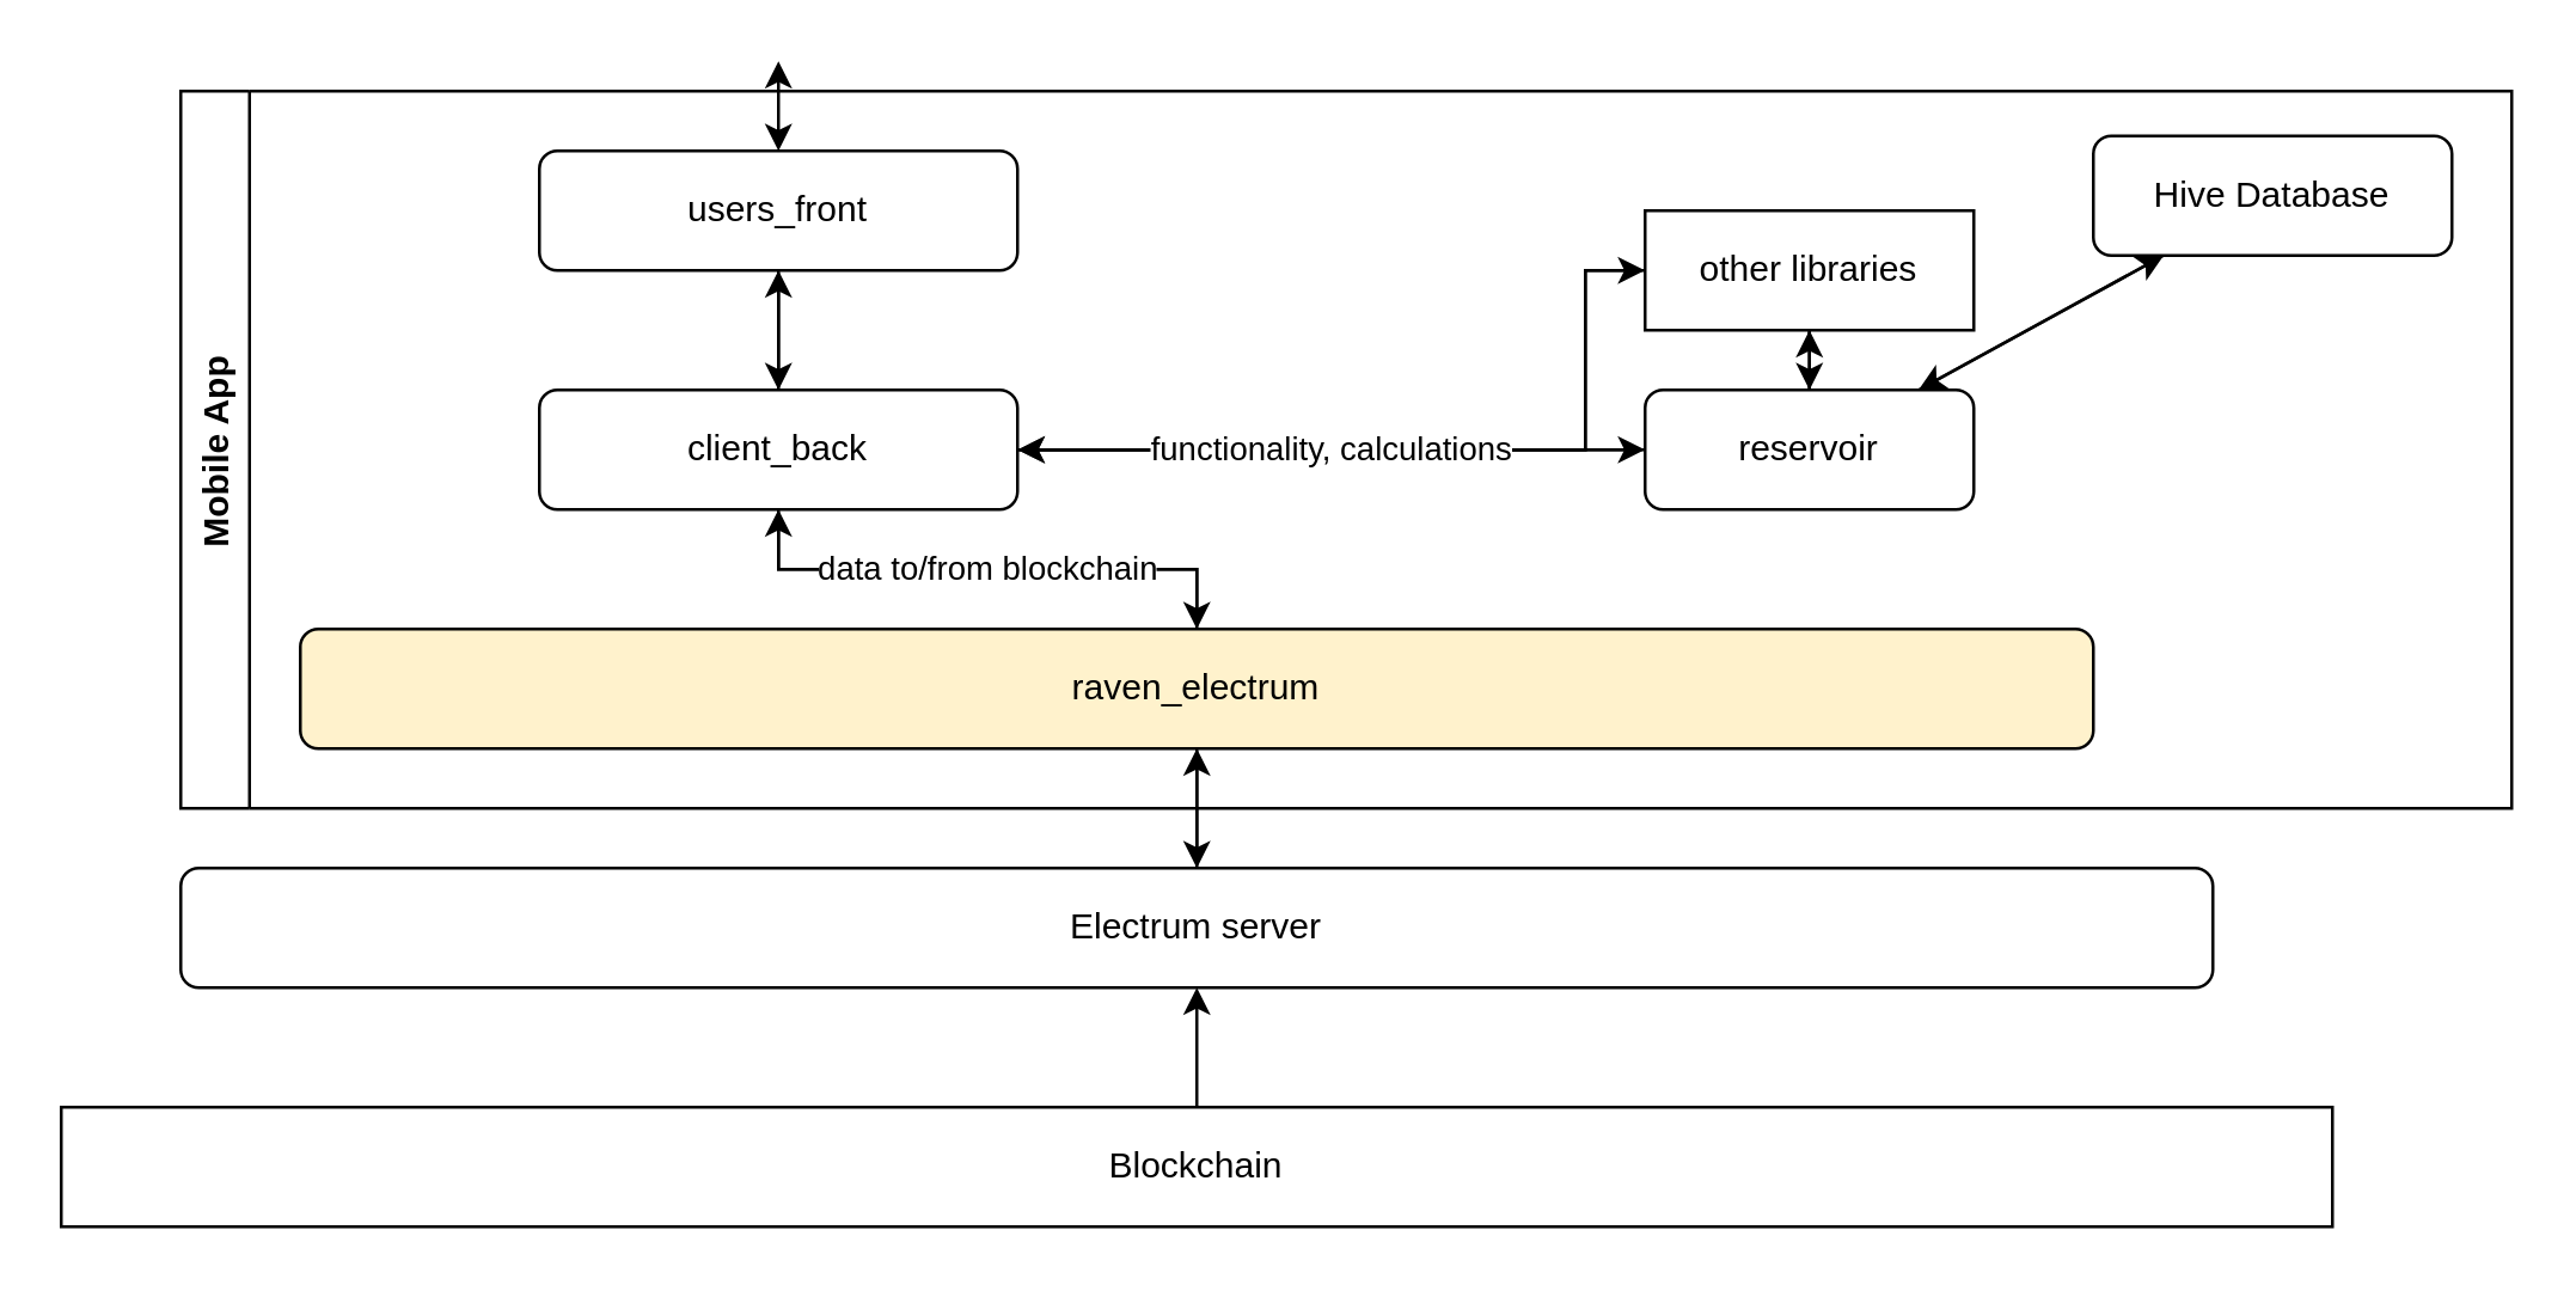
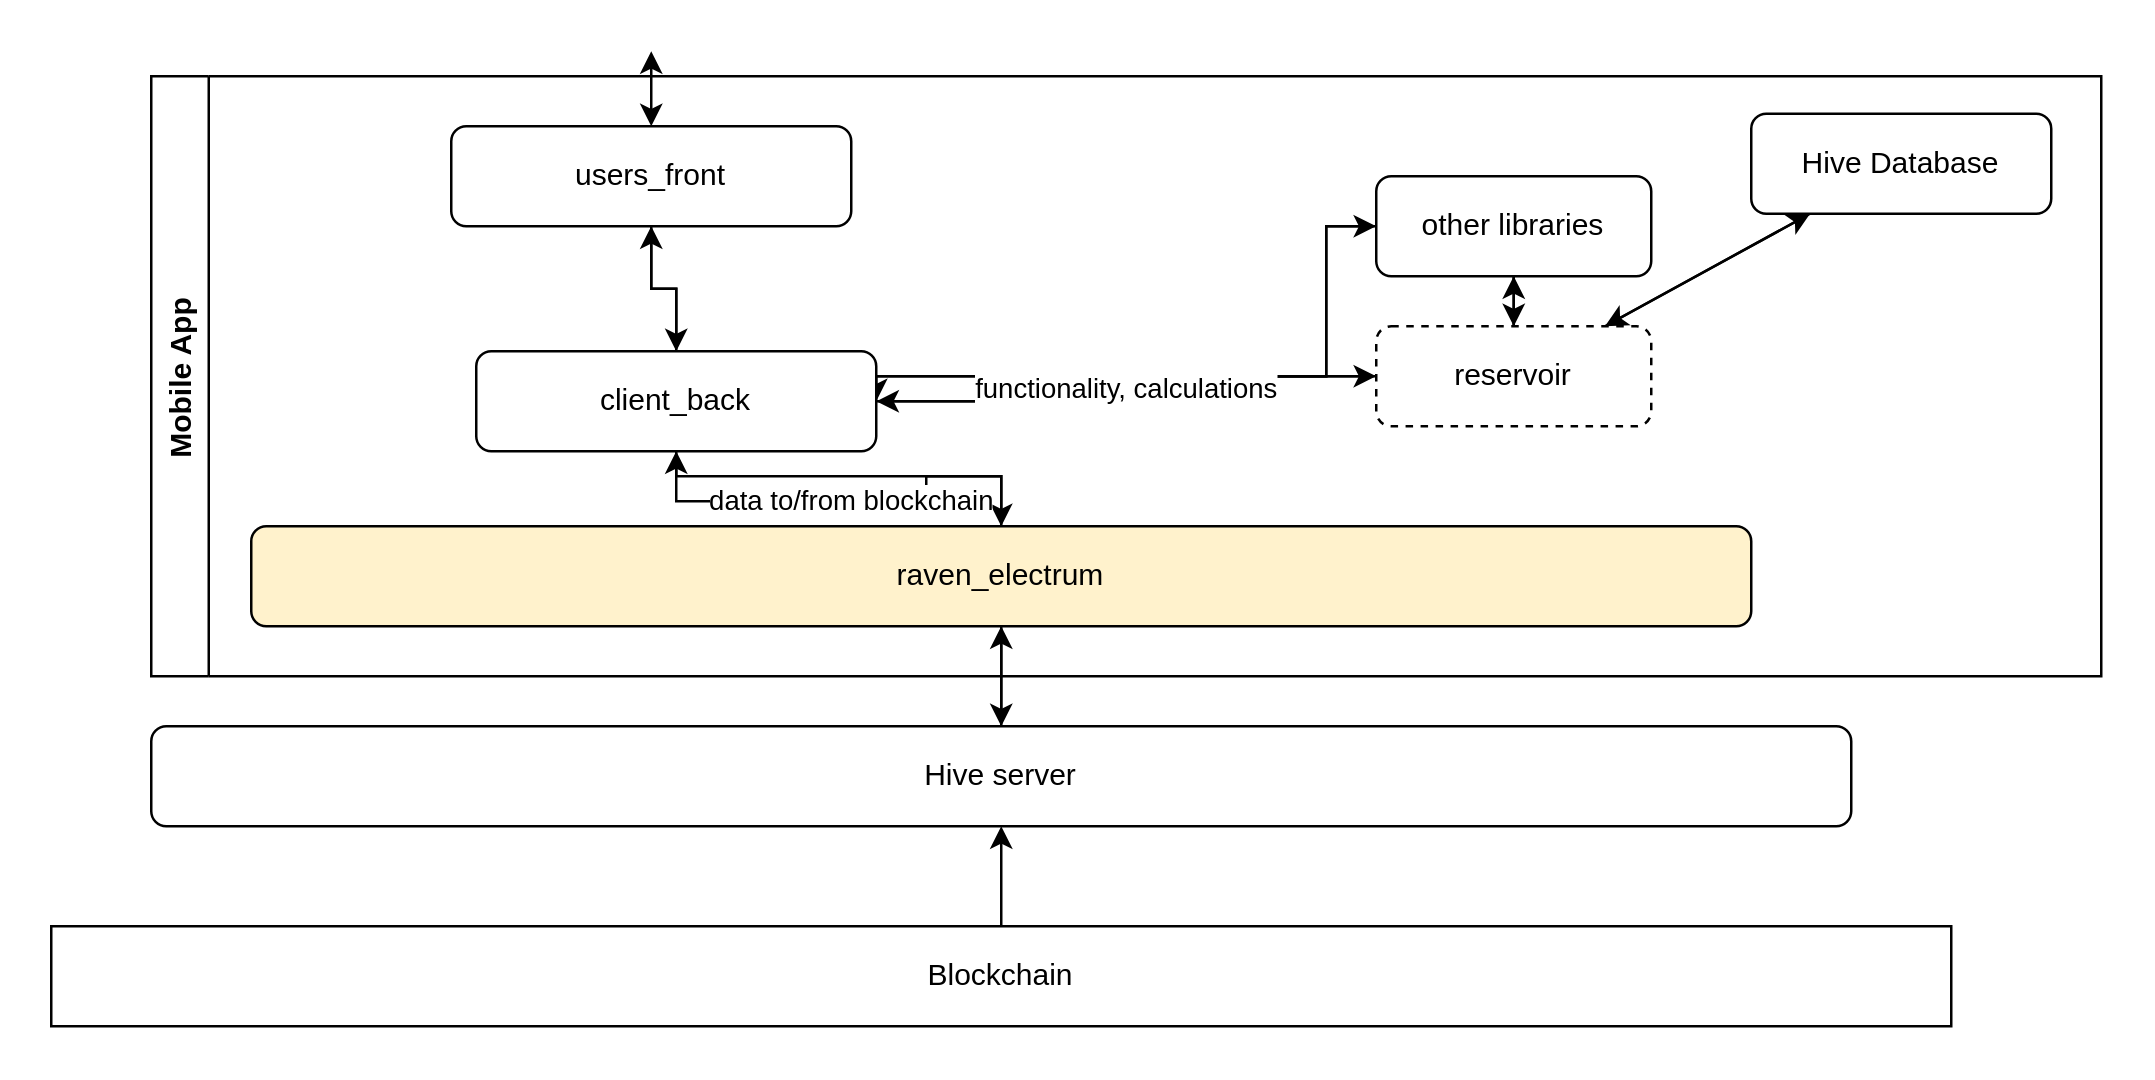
  <mxCell id="0" />
  <mxCell id="1" parent="0" />
  <mxCell id="2" style="edgeStyle=orthogonalEdgeStyle;rounded=0;orthogonalLoop=1;jettySize=auto;html=1;entryX=1;entryY=0.5;entryDx=0;entryDy=0;" parent="1" source="22" target="14" edge="1"><mxGeometry relative="1" as="geometry"><Array as="points"><mxPoint x="530" y="90" /><mxPoint x="530" y="150" /></Array></mxGeometry></mxCell>
  <mxCell id="3" style="edgeStyle=orthogonalEdgeStyle;rounded=0;orthogonalLoop=1;jettySize=auto;html=1;" parent="1" source="4" edge="1"><mxGeometry relative="1" as="geometry"><mxPoint x="400" y="330" as="targetPoint" /></mxGeometry></mxCell>
  <mxCell id="4" value="Blockchain" style="whiteSpace=wrap;html=1;rounded=0;" parent="1" vertex="1"><mxGeometry x="20" y="370" width="760" height="40" as="geometry" /></mxCell>
  <mxCell id="5" style="edgeStyle=orthogonalEdgeStyle;rounded=0;orthogonalLoop=1;jettySize=auto;html=1;entryX=0.5;entryY=1;entryDx=0;entryDy=0;" parent="1" source="6" target="9" edge="1"><mxGeometry relative="1" as="geometry" /></mxCell>
- <mxCell id="6" value="Electrum server" style="rounded=1;whiteSpace=wrap;html=1;" parent="1" vertex="1"><mxGeometry x="60" y="290" width="680" height="40" as="geometry" /></mxCell>
+ <mxCell id="6" value="Hive server" style="rounded=1;whiteSpace=wrap;html=1;" parent="1" vertex="1"><mxGeometry x="60" y="290" width="680" height="40" as="geometry" /></mxCell>
  <mxCell id="7" style="edgeStyle=orthogonalEdgeStyle;rounded=0;orthogonalLoop=1;jettySize=auto;html=1;" parent="1" source="9" target="6" edge="1"><mxGeometry relative="1" as="geometry" /></mxCell>
  <mxCell id="8" style="edgeStyle=orthogonalEdgeStyle;rounded=0;orthogonalLoop=1;jettySize=auto;html=1;" parent="1" source="9" target="14" edge="1"><mxGeometry relative="1" as="geometry" /></mxCell>
  <mxCell id="9" value="raven_electrum" style="rounded=1;whiteSpace=wrap;html=1;fillColor=#fff2cc;" parent="1" vertex="1"><mxGeometry x="100" y="210" width="600" height="40" as="geometry" /></mxCell>
  <mxCell id="10" style="edgeStyle=orthogonalEdgeStyle;rounded=0;orthogonalLoop=1;jettySize=auto;html=1;entryX=0;entryY=0.5;entryDx=0;entryDy=0;" parent="1" source="14" target="18" edge="1"><mxGeometry relative="1" as="geometry" /></mxCell>
  <mxCell id="11" value="data to/from blockchain" style="edgeStyle=orthogonalEdgeStyle;rounded=0;orthogonalLoop=1;jettySize=auto;html=1;entryX=0.5;entryY=0;entryDx=0;entryDy=0;" parent="1" source="14" target="9" edge="1"><mxGeometry relative="1" as="geometry" /></mxCell>
  <mxCell id="12" style="edgeStyle=orthogonalEdgeStyle;rounded=0;orthogonalLoop=1;jettySize=auto;html=1;entryX=0;entryY=0.5;entryDx=0;entryDy=0;" parent="1" source="14" target="22" edge="1"><mxGeometry relative="1" as="geometry"><Array as="points"><mxPoint x="530" y="150" /><mxPoint x="530" y="90" /></Array></mxGeometry></mxCell>
  <mxCell id="13" style="edgeStyle=orthogonalEdgeStyle;rounded=0;orthogonalLoop=1;jettySize=auto;html=1;entryX=0.5;entryY=1;entryDx=0;entryDy=0;" parent="1" source="14" target="20" edge="1"><mxGeometry relative="1" as="geometry" /></mxCell>
- <mxCell id="14" value="client_back" style="rounded=1;whiteSpace=wrap;html=1;" parent="1" vertex="1"><mxGeometry x="180" y="130" width="160" height="40" as="geometry" /></mxCell>
+ <mxCell id="14" value="client_back" style="rounded=1;whiteSpace=wrap;html=1;" parent="1" vertex="1"><mxGeometry x="190" y="140" width="160" height="40" as="geometry" /></mxCell>
  <mxCell id="15" value="functionality, calculations" style="edgeStyle=orthogonalEdgeStyle;rounded=0;orthogonalLoop=1;jettySize=auto;html=1;" parent="1" source="18" target="14" edge="1"><mxGeometry relative="1" as="geometry" /></mxCell>
  <mxCell id="16" style="edgeStyle=orthogonalEdgeStyle;rounded=0;orthogonalLoop=1;jettySize=auto;html=1;entryX=0.5;entryY=1;entryDx=0;entryDy=0;" parent="1" source="18" target="22" edge="1"><mxGeometry relative="1" as="geometry" /></mxCell>
  <mxCell id="17" style="edgeStyle=none;html=1;" edge="1" parent="1" source="18" target="25"><mxGeometry relative="1" as="geometry"><mxPoint x="730" y="150" as="targetPoint" /></mxGeometry></mxCell>
- <mxCell id="18" value="reservoir" style="rounded=1;whiteSpace=wrap;html=1;" parent="1" vertex="1"><mxGeometry x="550" y="130" width="110" height="40" as="geometry" /></mxCell>
+ <mxCell id="18" value="reservoir" style="rounded=1;whiteSpace=wrap;html=1;dashed=1;" parent="1" vertex="1"><mxGeometry x="550" y="130" width="110" height="40" as="geometry" /></mxCell>
  <mxCell id="19" style="edgeStyle=orthogonalEdgeStyle;rounded=0;orthogonalLoop=1;jettySize=auto;html=1;entryX=0.5;entryY=0;entryDx=0;entryDy=0;" parent="1" source="20" target="14" edge="1"><mxGeometry relative="1" as="geometry" /></mxCell>
  <mxCell id="20" value="users_front" style="rounded=1;whiteSpace=wrap;html=1;" parent="1" vertex="1"><mxGeometry x="180" y="50" width="160" height="40" as="geometry" /></mxCell>
  <mxCell id="21" style="edgeStyle=orthogonalEdgeStyle;rounded=0;orthogonalLoop=1;jettySize=auto;html=1;" parent="1" source="22" target="18" edge="1"><mxGeometry relative="1" as="geometry" /></mxCell>
- <mxCell id="22" value="other libraries" style="whiteSpace=wrap;html=1;rounded=0;" parent="1" vertex="1"><mxGeometry x="550" y="70" width="110" height="40" as="geometry" /></mxCell>
+ <mxCell id="22" value="other libraries" style="rounded=1;whiteSpace=wrap;html=1;" parent="1" vertex="1"><mxGeometry x="550" y="70" width="110" height="40" as="geometry" /></mxCell>
  <mxCell id="23" value="" style="endArrow=classic;startArrow=classic;html=1;exitX=0.5;exitY=0;exitDx=0;exitDy=0;" parent="1" source="20" edge="1"><mxGeometry width="50" height="50" relative="1" as="geometry"><mxPoint x="380" y="-60" as="sourcePoint" /><mxPoint x="260" y="20" as="targetPoint" /></mxGeometry></mxCell>
  <mxCell id="24" style="edgeStyle=none;html=1;" edge="1" parent="1" source="25" target="18"><mxGeometry relative="1" as="geometry" /></mxCell>
  <mxCell id="25" value="Hive Database" style="rounded=1;whiteSpace=wrap;html=1;" vertex="1" parent="1"><mxGeometry x="700" y="45" width="120" height="40" as="geometry" /></mxCell>
  <mxCell id="26" value="Mobile App" style="swimlane;horizontal=0;" vertex="1" parent="1"><mxGeometry x="60" y="30" width="780" height="240" as="geometry" /></mxCell>
